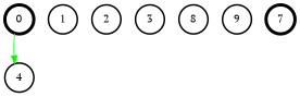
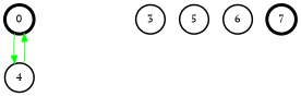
  digraph {
    forcelabels=true
    fontname="PT Serif"
    node [penwidth=2 shape=circle fontname="PT Serif"]
    edge [color=green fontname="PT Serif"]
    0 [penwidth=4]
    4
-   1
-   2
    3
-   5 [label=8]
-   6 [label=9]
+   5
+   6
    7 [penwidth=4]
    0 -> 4
+   4 -> 0
  }
